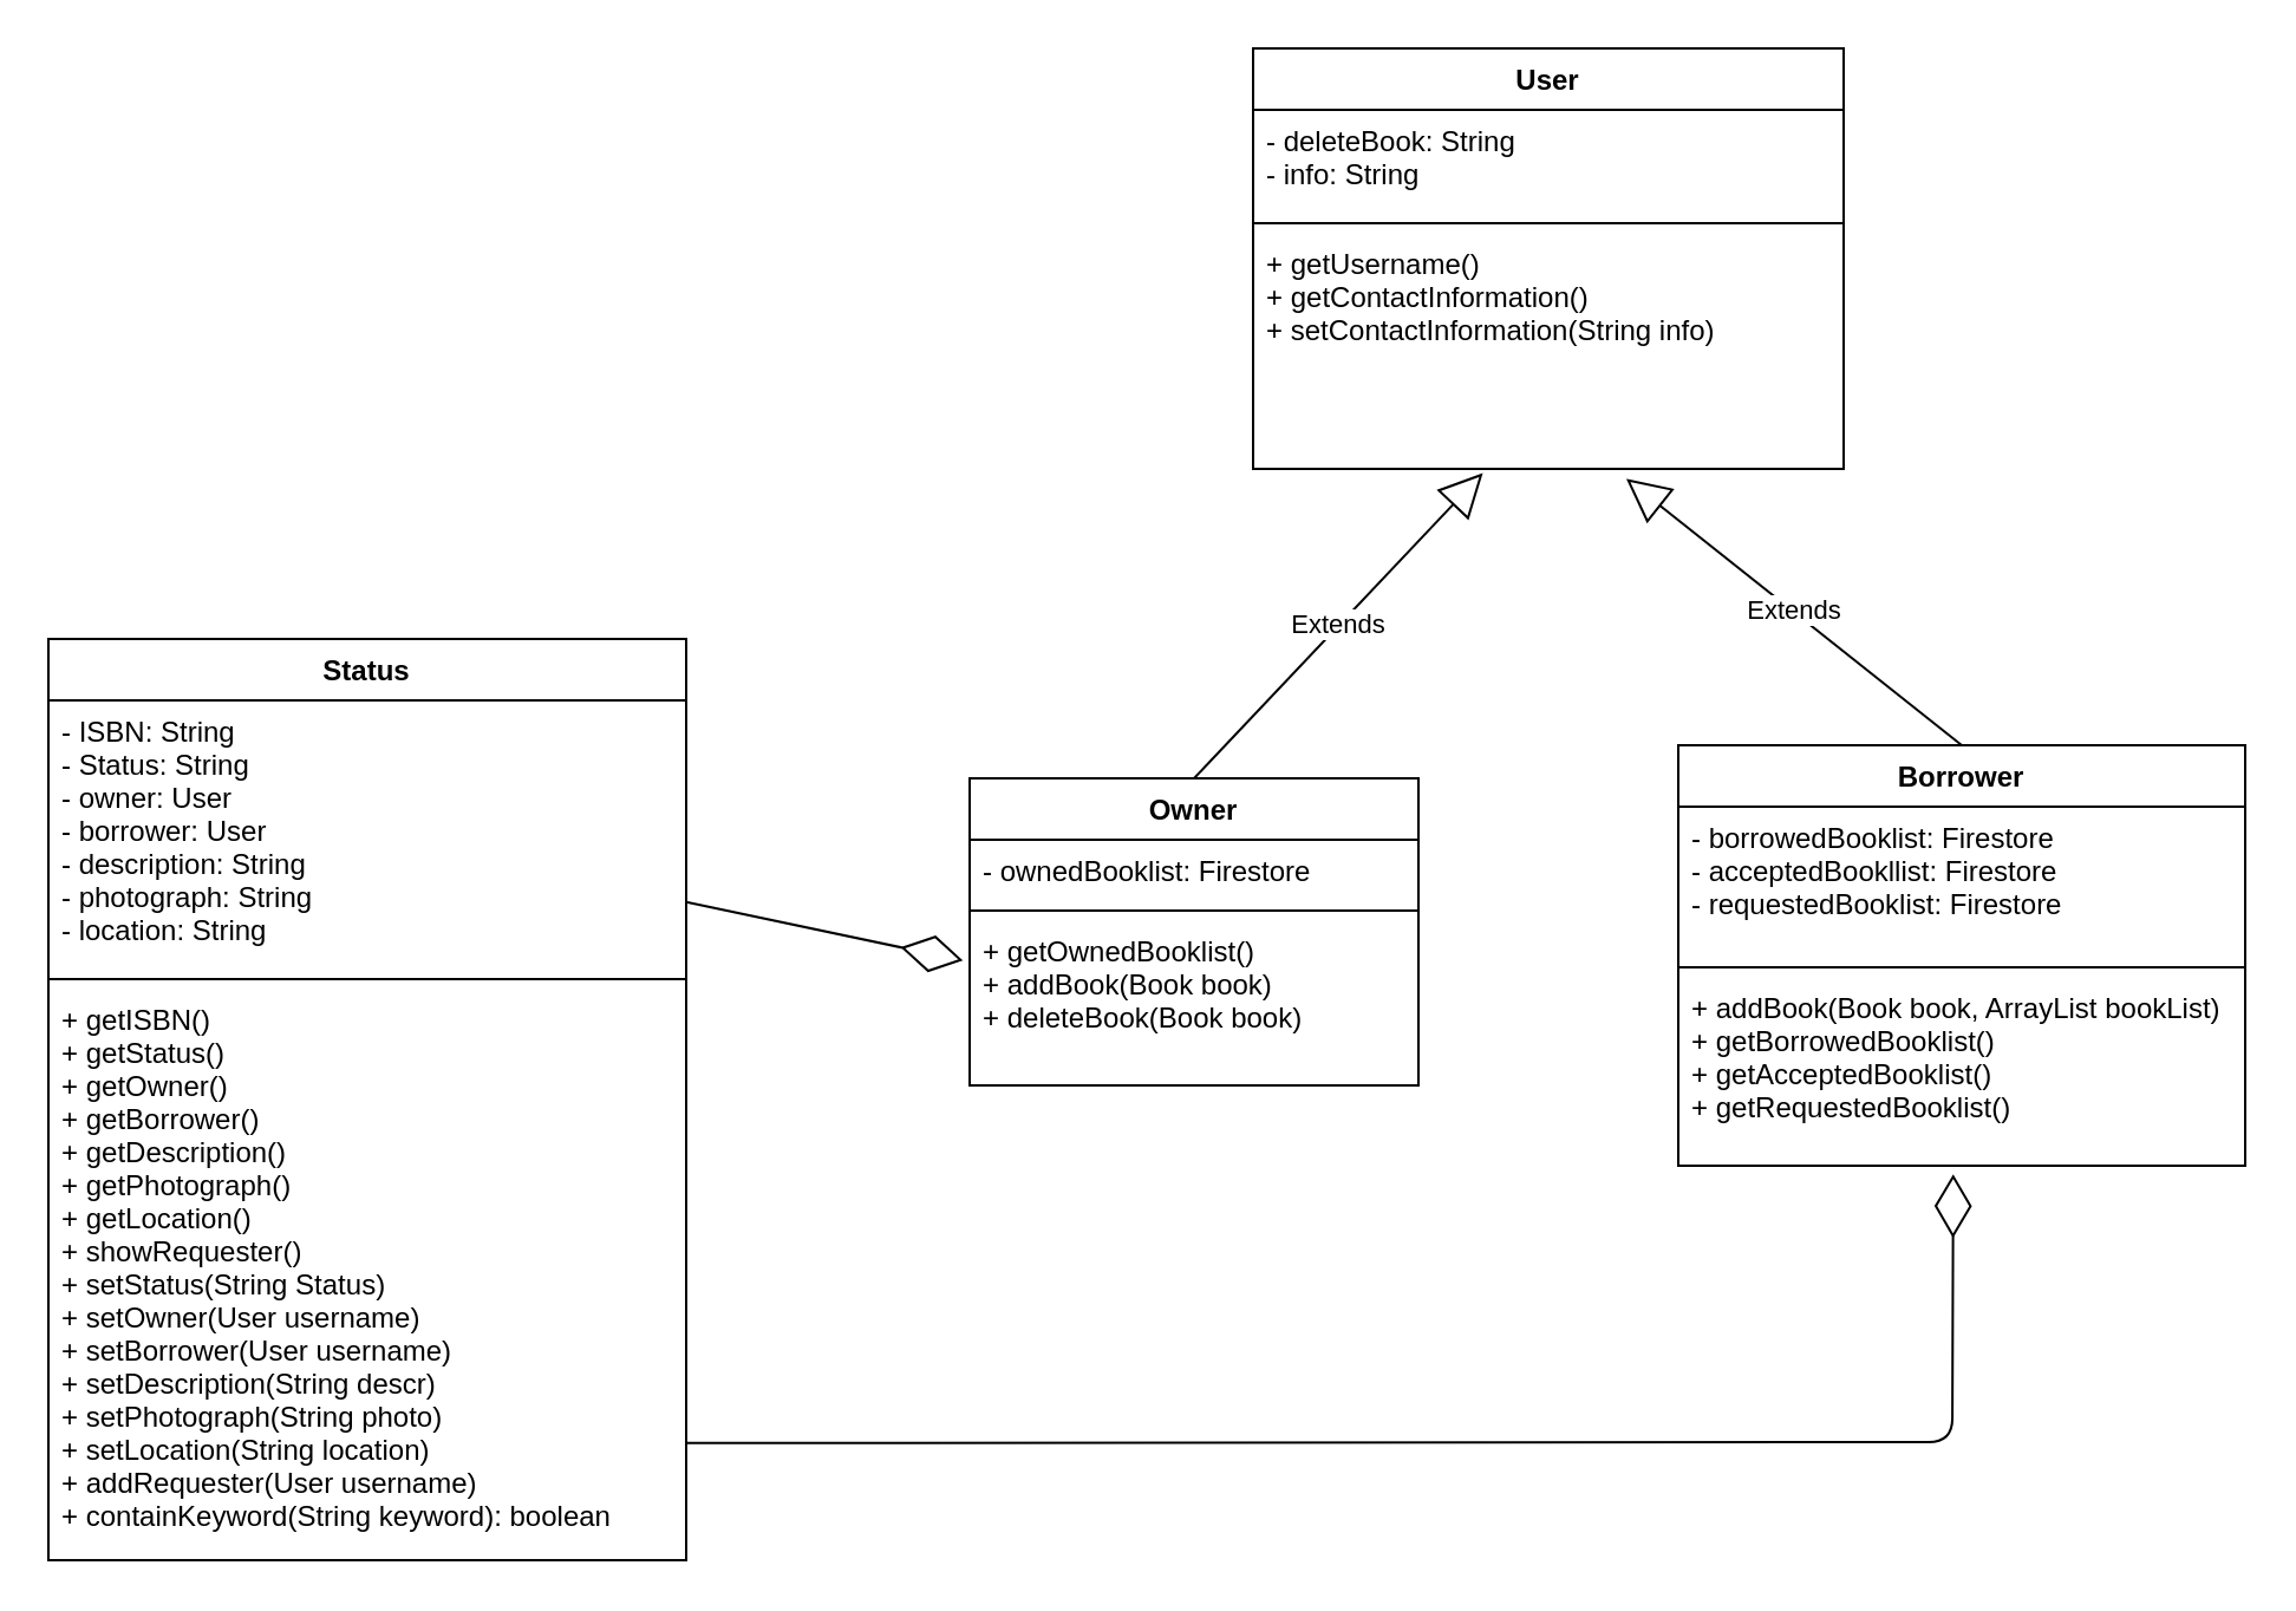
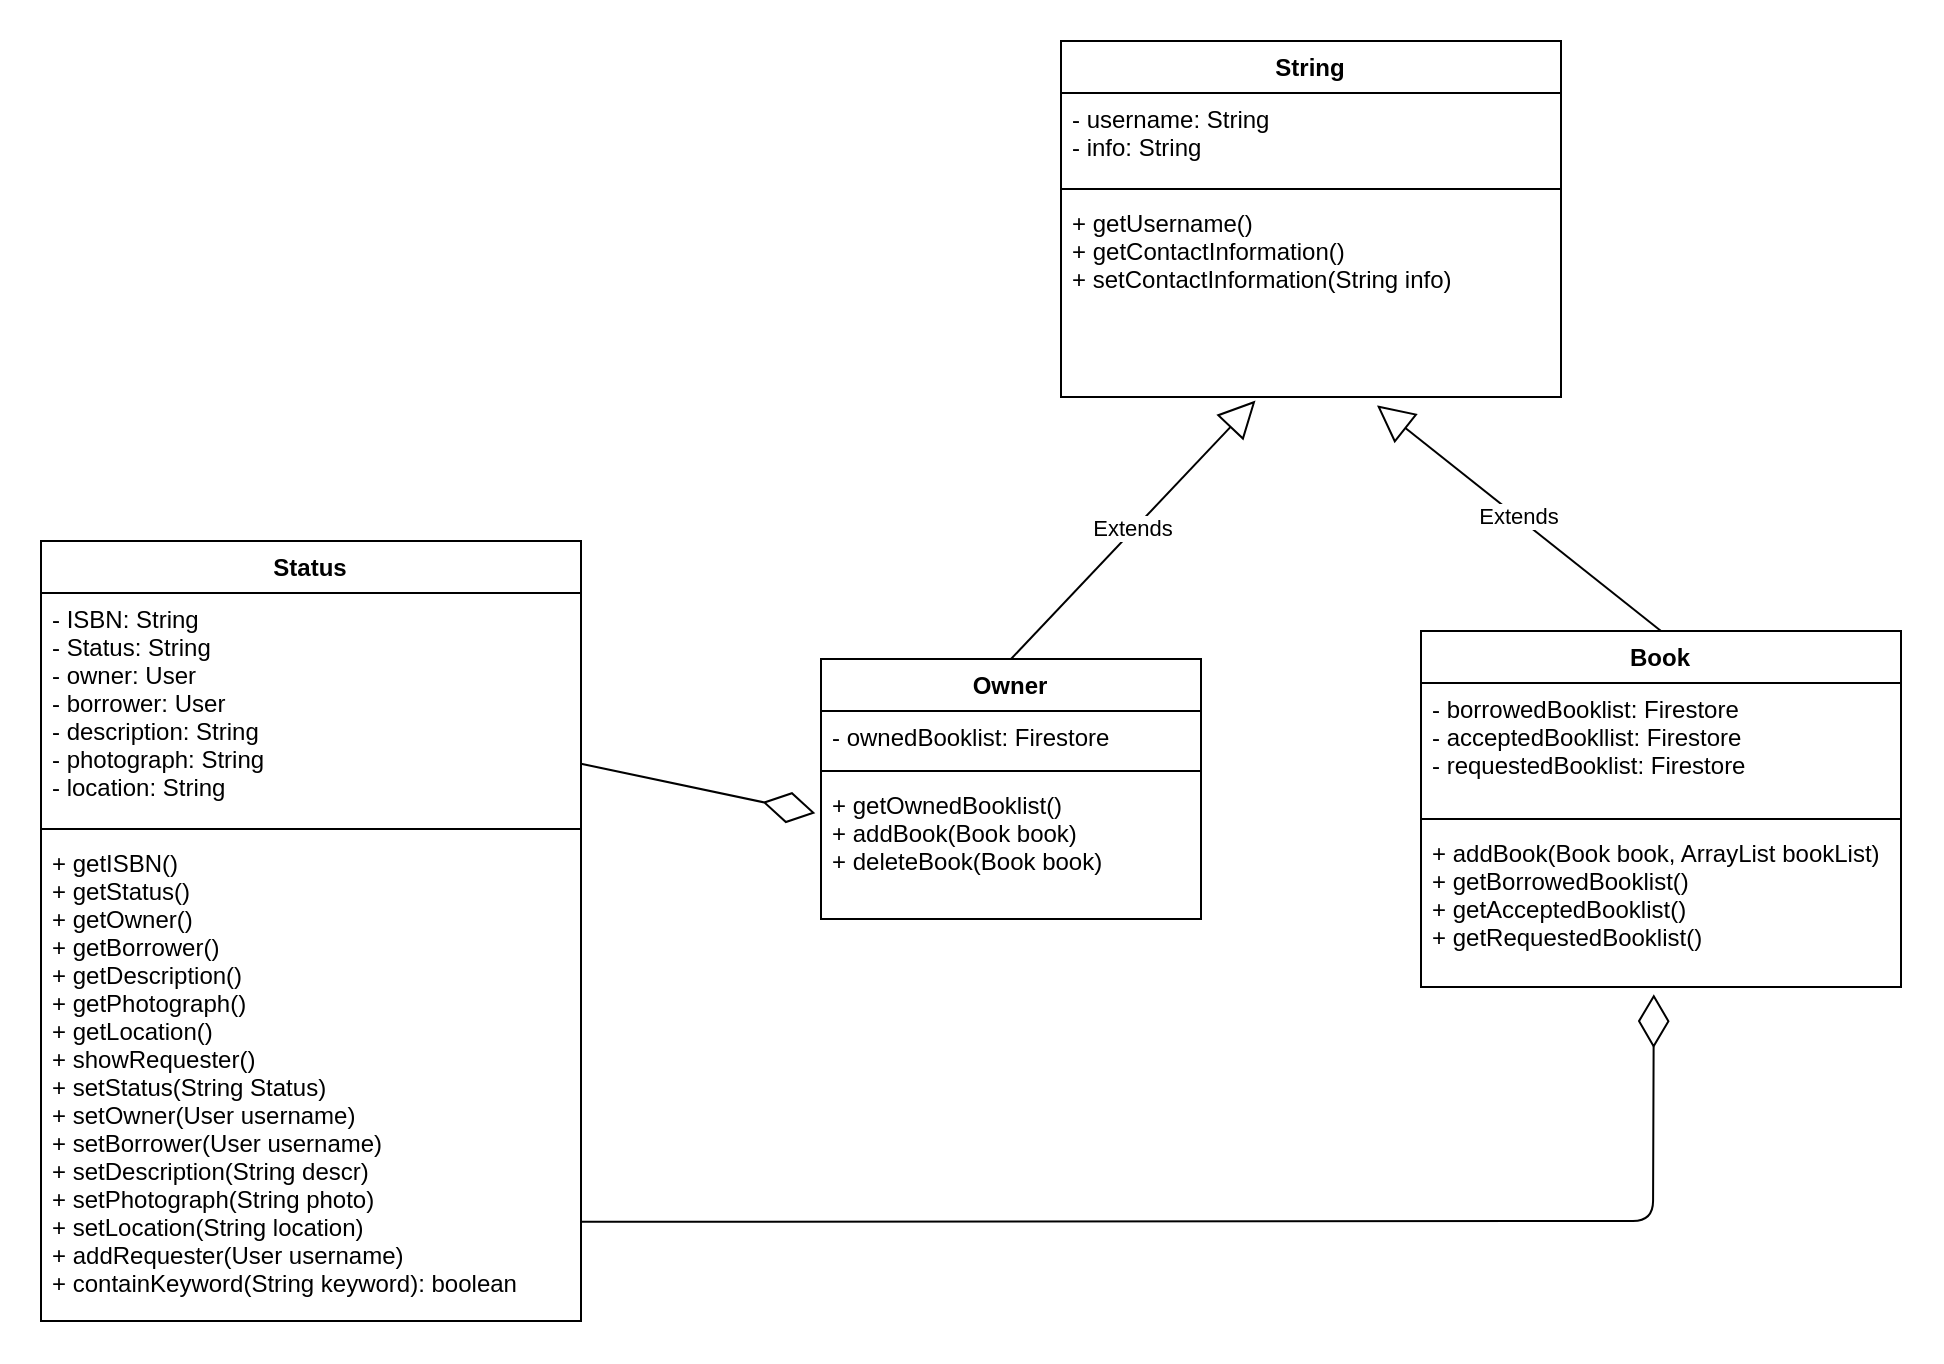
  <mxCell id="0" />
  <mxCell id="1" parent="0" />
- <mxCell id="2" value="User" style="swimlane;fontStyle=1;align=center;verticalAlign=top;childLayout=stackLayout;horizontal=1;startSize=26;horizontalStack=0;resizeParent=1;resizeParentMax=0;resizeLast=0;collapsible=1;marginBottom=0;" parent="1" vertex="1"><mxGeometry x="530" y="20" width="250" height="178" as="geometry" /></mxCell>
- <mxCell id="3" value="- deleteBook: String&#10;- info: String" style="text;strokeColor=none;fillColor=none;align=left;verticalAlign=top;spacingLeft=4;spacingRight=4;overflow=hidden;rotatable=0;points=[[0,0.5],[1,0.5]];portConstraint=eastwest;" parent="2" vertex="1"><mxGeometry y="26" width="250" height="44" as="geometry" /></mxCell>
+ <mxCell id="2" value="String" style="swimlane;fontStyle=1;align=center;verticalAlign=top;childLayout=stackLayout;horizontal=1;startSize=26;horizontalStack=0;resizeParent=1;resizeParentMax=0;resizeLast=0;collapsible=1;marginBottom=0;" parent="1" vertex="1"><mxGeometry x="530" y="20" width="250" height="178" as="geometry" /></mxCell>
+ <mxCell id="3" value="- username: String&#10;- info: String" style="text;strokeColor=none;fillColor=none;align=left;verticalAlign=top;spacingLeft=4;spacingRight=4;overflow=hidden;rotatable=0;points=[[0,0.5],[1,0.5]];portConstraint=eastwest;" parent="2" vertex="1"><mxGeometry y="26" width="250" height="44" as="geometry" /></mxCell>
  <mxCell id="4" value="" style="line;strokeWidth=1;fillColor=none;align=left;verticalAlign=middle;spacingTop=-1;spacingLeft=3;spacingRight=3;rotatable=0;labelPosition=right;points=[];portConstraint=eastwest;" parent="2" vertex="1"><mxGeometry y="70" width="250" height="8" as="geometry" /></mxCell>
  <mxCell id="5" value="+ getUsername()&#10;+ getContactInformation()&#10;+ setContactInformation(String info)" style="text;strokeColor=none;fillColor=none;align=left;verticalAlign=top;spacingLeft=4;spacingRight=4;overflow=hidden;rotatable=0;points=[[0,0.5],[1,0.5]];portConstraint=eastwest;" parent="2" vertex="1"><mxGeometry y="78" width="250" height="100" as="geometry" /></mxCell>
  <mxCell id="6" value="Extends" style="endArrow=block;endSize=16;endFill=0;html=1;entryX=0.389;entryY=1.018;entryDx=0;entryDy=0;entryPerimeter=0;exitX=0.5;exitY=0;exitDx=0;exitDy=0;" parent="1" source="17" target="5" edge="1"><mxGeometry width="160" relative="1" as="geometry"><mxPoint x="430" y="260" as="sourcePoint" /><mxPoint x="590" y="260" as="targetPoint" /></mxGeometry></mxCell>
- <mxCell id="7" value="Borrower" style="swimlane;fontStyle=1;align=center;verticalAlign=top;childLayout=stackLayout;horizontal=1;startSize=26;horizontalStack=0;resizeParent=1;resizeParentMax=0;resizeLast=0;collapsible=1;marginBottom=0;" parent="1" vertex="1"><mxGeometry x="710" y="315" width="240" height="178" as="geometry" /></mxCell>
+ <mxCell id="7" value="Book" style="swimlane;fontStyle=1;align=center;verticalAlign=top;childLayout=stackLayout;horizontal=1;startSize=26;horizontalStack=0;resizeParent=1;resizeParentMax=0;resizeLast=0;collapsible=1;marginBottom=0;" parent="1" vertex="1"><mxGeometry x="710" y="315" width="240" height="178" as="geometry" /></mxCell>
  <mxCell id="8" value="- borrowedBooklist: Firestore&#10;- acceptedBookllist: Firestore&#10;- requestedBooklist: Firestore" style="text;strokeColor=none;fillColor=none;align=left;verticalAlign=top;spacingLeft=4;spacingRight=4;overflow=hidden;rotatable=0;points=[[0,0.5],[1,0.5]];portConstraint=eastwest;" parent="7" vertex="1"><mxGeometry y="26" width="240" height="64" as="geometry" /></mxCell>
  <mxCell id="9" value="" style="line;strokeWidth=1;fillColor=none;align=left;verticalAlign=middle;spacingTop=-1;spacingLeft=3;spacingRight=3;rotatable=0;labelPosition=right;points=[];portConstraint=eastwest;" parent="7" vertex="1"><mxGeometry y="90" width="240" height="8" as="geometry" /></mxCell>
  <mxCell id="10" value="+ addBook(Book book, ArrayList bookList)&#10;+ getBorrowedBooklist()&#10;+ getAcceptedBooklist()&#10;+ getRequestedBooklist()&#10;" style="text;strokeColor=none;fillColor=none;align=left;verticalAlign=top;spacingLeft=4;spacingRight=4;overflow=hidden;rotatable=0;points=[[0,0.5],[1,0.5]];portConstraint=eastwest;" parent="7" vertex="1"><mxGeometry y="98" width="240" height="80" as="geometry" /></mxCell>
  <mxCell id="11" value="Extends" style="endArrow=block;endSize=16;endFill=0;html=1;entryX=0.632;entryY=1.042;entryDx=0;entryDy=0;entryPerimeter=0;exitX=0.5;exitY=0;exitDx=0;exitDy=0;" parent="1" source="7" target="5" edge="1"><mxGeometry width="160" relative="1" as="geometry"><mxPoint x="720" y="260" as="sourcePoint" /><mxPoint x="880" y="260" as="targetPoint" /></mxGeometry></mxCell>
  <mxCell id="12" value="" style="endArrow=diamondThin;endFill=0;endSize=24;html=1;entryX=-0.015;entryY=0.244;entryDx=0;entryDy=0;entryPerimeter=0;" parent="1" source="14" target="20" edge="1"><mxGeometry width="160" relative="1" as="geometry"><mxPoint x="490" y="500" as="sourcePoint" /><mxPoint x="380" y="410" as="targetPoint" /></mxGeometry></mxCell>
  <mxCell id="13" value="Status" style="swimlane;fontStyle=1;align=center;verticalAlign=top;childLayout=stackLayout;horizontal=1;startSize=26;horizontalStack=0;resizeParent=1;resizeParentMax=0;resizeLast=0;collapsible=1;marginBottom=0;" parent="1" vertex="1"><mxGeometry x="20" y="270" width="270" height="390" as="geometry"><mxRectangle x="130" y="307" width="60" height="26" as="alternateBounds" /></mxGeometry></mxCell>
  <mxCell id="14" value="- ISBN: String&#10;- Status: String&#10;- owner: User&#10;- borrower: User&#10;- description: String&#10;- photograph: String&#10;- location: String&#10;" style="text;strokeColor=none;fillColor=none;align=left;verticalAlign=top;spacingLeft=4;spacingRight=4;overflow=hidden;rotatable=0;points=[[0,0.5],[1,0.5]];portConstraint=eastwest;" parent="13" vertex="1"><mxGeometry y="26" width="270" height="114" as="geometry" /></mxCell>
  <mxCell id="15" value="" style="line;strokeWidth=1;fillColor=none;align=left;verticalAlign=middle;spacingTop=-1;spacingLeft=3;spacingRight=3;rotatable=0;labelPosition=right;points=[];portConstraint=eastwest;" parent="13" vertex="1"><mxGeometry y="140" width="270" height="8" as="geometry" /></mxCell>
  <mxCell id="16" value="+ getISBN()&#10;+ getStatus()&#10;+ getOwner()&#10;+ getBorrower()&#10;+ getDescription()&#10;+ getPhotograph()&#10;+ getLocation()&#10;+ showRequester()&#10;+ setStatus(String Status)&#10;+ setOwner(User username)&#10;+ setBorrower(User username)&#10;+ setDescription(String descr)&#10;+ setPhotograph(String photo)&#10;+ setLocation(String location)&#10;+ addRequester(User username)&#10;+ containKeyword(String keyword): boolean" style="text;strokeColor=none;fillColor=none;align=left;verticalAlign=top;spacingLeft=4;spacingRight=4;overflow=hidden;rotatable=0;points=[[0,0.5],[1,0.5]];portConstraint=eastwest;" parent="13" vertex="1"><mxGeometry y="148" width="270" height="242" as="geometry" /></mxCell>
  <mxCell id="17" value="Owner" style="swimlane;fontStyle=1;align=center;verticalAlign=top;childLayout=stackLayout;horizontal=1;startSize=26;horizontalStack=0;resizeParent=1;resizeParentMax=0;resizeLast=0;collapsible=1;marginBottom=0;" parent="1" vertex="1"><mxGeometry x="410" y="329" width="190" height="130" as="geometry" /></mxCell>
  <mxCell id="18" value="- ownedBooklist: Firestore" style="text;strokeColor=none;fillColor=none;align=left;verticalAlign=top;spacingLeft=4;spacingRight=4;overflow=hidden;rotatable=0;points=[[0,0.5],[1,0.5]];portConstraint=eastwest;" parent="17" vertex="1"><mxGeometry y="26" width="190" height="26" as="geometry" /></mxCell>
  <mxCell id="19" value="" style="line;strokeWidth=1;fillColor=none;align=left;verticalAlign=middle;spacingTop=-1;spacingLeft=3;spacingRight=3;rotatable=0;labelPosition=right;points=[];portConstraint=eastwest;" parent="17" vertex="1"><mxGeometry y="52" width="190" height="8" as="geometry" /></mxCell>
  <mxCell id="20" value="+ getOwnedBooklist()&#10;+ addBook(Book book)&#10;+ deleteBook(Book book)" style="text;strokeColor=none;fillColor=none;align=left;verticalAlign=top;spacingLeft=4;spacingRight=4;overflow=hidden;rotatable=0;points=[[0,0.5],[1,0.5]];portConstraint=eastwest;" parent="17" vertex="1"><mxGeometry y="60" width="190" height="70" as="geometry" /></mxCell>
  <mxCell id="21" value="" style="endArrow=diamondThin;endFill=0;endSize=24;html=1;entryX=0.485;entryY=1.045;entryDx=0;entryDy=0;entryPerimeter=0;exitX=0.999;exitY=0.795;exitDx=0;exitDy=0;exitPerimeter=0;" parent="1" source="16" target="10" edge="1"><mxGeometry width="160" relative="1" as="geometry"><mxPoint x="490" y="500" as="sourcePoint" /><mxPoint x="650" y="500" as="targetPoint" /><Array as="points"><mxPoint x="826" y="610" /></Array></mxGeometry></mxCell>
